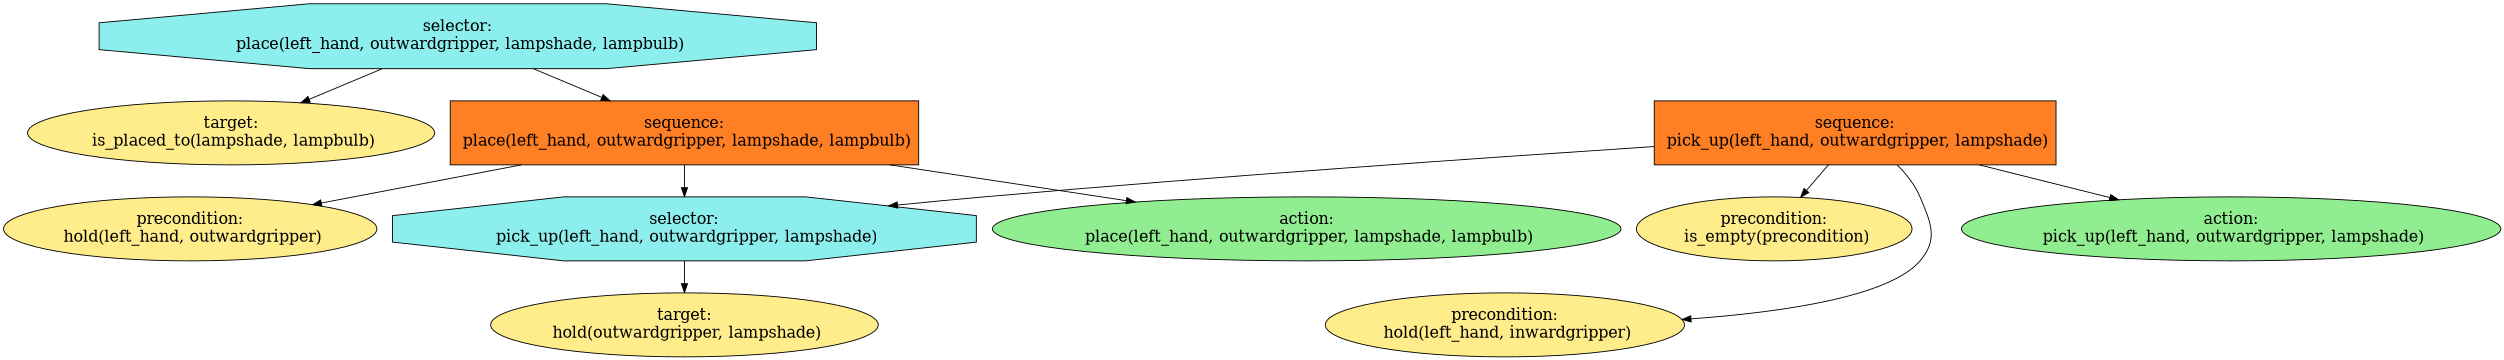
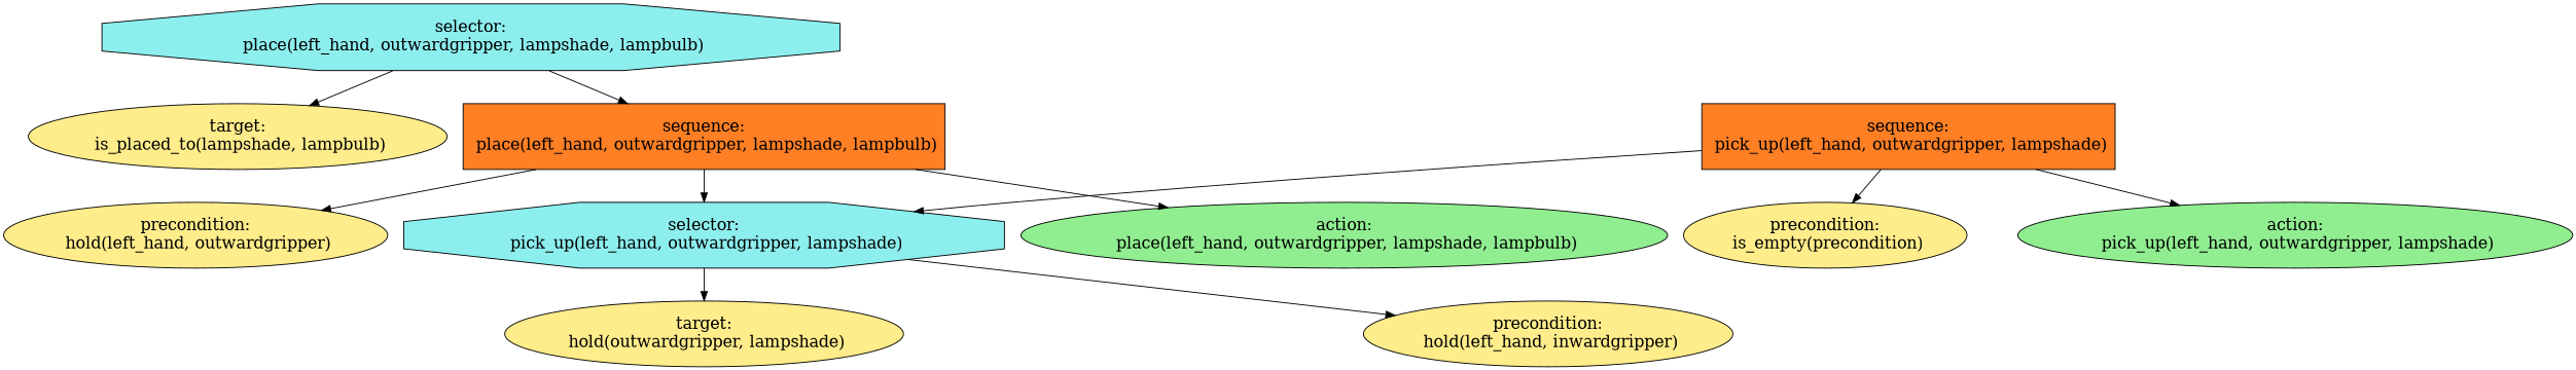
  digraph {
    fontname="times-roman"
    ordering=out
    node [fillcolor=lightgoldenrod1 fontcolor=black fontname="times-roman" fontsize=18 shape=ellipse style=filled]
    edge [fontname="times-roman"]
    n1 [fillcolor=darkslategray2 label="selector:\n place(left_hand, outwardgripper, lampshade, lampbulb)" shape=octagon]
    n2 [height=1.0 label="target:\n is_placed_to(lampshade, lampbulb)"]
    n3 [fillcolor=chocolate1 height=1.0 label="sequence:\n place(left_hand, outwardgripper, lampshade, lampbulb)" shape=box]
    n4 [height=1.0 label="precondition:\n hold(left_hand, outwardgripper)"]
    n5 [fillcolor=darkslategray2 height=1.0 label="selector:\n pick_up(left_hand, outwardgripper, lampshade)" shape=octagon]
    n6 [fillcolor=lightgreen height=1.0 label="action:\n place(left_hand, outwardgripper, lampshade, lampbulb)"]
    n7 [height=1.0 label="target:\n hold(outwardgripper, lampshade)"]
    n8 [fillcolor=chocolate1 height=1.0 label="sequence:\n pick_up(left_hand, outwardgripper, lampshade)" shape=box]
    n9 [height=1.0 label="precondition:\n is_empty(precondition)"]
    n10 [height=1.0 label="precondition:\n hold(left_hand, inwardgripper)"]
    n11 [fillcolor=lightgreen height=1.0 label="action:\n pick_up(left_hand, outwardgripper, lampshade)"]
    n1 -> n2
    n1 -> n3
    n3 -> n4
    n3 -> n5
    n3 -> n6
    n5 -> n7
    n8 -> n5
    n8 -> n9
-   n8 -> n10
+   n5 -> n10
    n8 -> n11
  }
